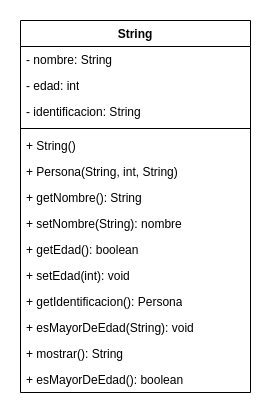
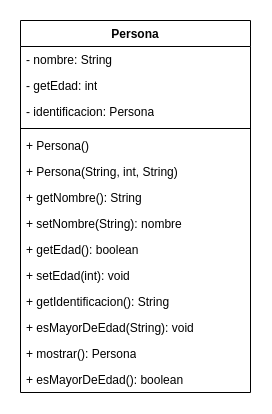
  <mxCell id="0" />
  <mxCell id="1" parent="0" />
- <mxCell id="2" value="String" style="swimlane;fontStyle=1;align=center;verticalAlign=top;childLayout=stackLayout;horizontal=1;startSize=26;horizontalStack=0;resizeParent=1;resizeParentMax=0;resizeLast=0;collapsible=1;marginBottom=0;whiteSpace=wrap;html=1;" parent="1" vertex="1"><mxGeometry x="20" y="20" width="230" height="372" as="geometry" /></mxCell>
+ <mxCell id="2" value="Persona" style="swimlane;fontStyle=1;align=center;verticalAlign=top;childLayout=stackLayout;horizontal=1;startSize=26;horizontalStack=0;resizeParent=1;resizeParentMax=0;resizeLast=0;collapsible=1;marginBottom=0;whiteSpace=wrap;html=1;" parent="1" vertex="1"><mxGeometry x="20" y="20" width="230" height="372" as="geometry" /></mxCell>
  <mxCell id="3" value="- nombre: String" style="text;strokeColor=none;fillColor=none;align=left;verticalAlign=top;spacingLeft=4;spacingRight=4;overflow=hidden;rotatable=0;points=[[0,0.5],[1,0.5]];portConstraint=eastwest;whiteSpace=wrap;html=1;" parent="2" vertex="1"><mxGeometry y="26" width="230" height="26" as="geometry" /></mxCell>
- <mxCell id="4" value="- edad: int" style="text;strokeColor=none;fillColor=none;align=left;verticalAlign=top;spacingLeft=4;spacingRight=4;overflow=hidden;rotatable=0;points=[[0,0.5],[1,0.5]];portConstraint=eastwest;whiteSpace=wrap;html=1;" parent="2" vertex="1"><mxGeometry y="52" width="230" height="26" as="geometry" /></mxCell>
- <mxCell id="5" value="- identificacion: String" style="text;strokeColor=none;fillColor=none;align=left;verticalAlign=top;spacingLeft=4;spacingRight=4;overflow=hidden;rotatable=0;points=[[0,0.5],[1,0.5]];portConstraint=eastwest;whiteSpace=wrap;html=1;" parent="2" vertex="1"><mxGeometry y="78" width="230" height="26" as="geometry" /></mxCell>
+ <mxCell id="4" value="- getEdad: int" style="text;strokeColor=none;fillColor=none;align=left;verticalAlign=top;spacingLeft=4;spacingRight=4;overflow=hidden;rotatable=0;points=[[0,0.5],[1,0.5]];portConstraint=eastwest;whiteSpace=wrap;html=1;" parent="2" vertex="1"><mxGeometry y="52" width="230" height="26" as="geometry" /></mxCell>
+ <mxCell id="5" value="- identificacion: Persona" style="text;strokeColor=none;fillColor=none;align=left;verticalAlign=top;spacingLeft=4;spacingRight=4;overflow=hidden;rotatable=0;points=[[0,0.5],[1,0.5]];portConstraint=eastwest;whiteSpace=wrap;html=1;" parent="2" vertex="1"><mxGeometry y="78" width="230" height="26" as="geometry" /></mxCell>
  <mxCell id="6" value="" style="line;strokeWidth=1;fillColor=none;align=left;verticalAlign=middle;spacingTop=-1;spacingLeft=3;spacingRight=3;rotatable=0;labelPosition=right;points=[];portConstraint=eastwest;strokeColor=inherit;" parent="2" vertex="1"><mxGeometry y="104" width="230" height="8" as="geometry" /></mxCell>
- <mxCell id="7" value="+ String()&lt;br&gt;" style="text;strokeColor=none;fillColor=none;align=left;verticalAlign=top;spacingLeft=4;spacingRight=4;overflow=hidden;rotatable=0;points=[[0,0.5],[1,0.5]];portConstraint=eastwest;whiteSpace=wrap;html=1;" parent="2" vertex="1"><mxGeometry y="112" width="230" height="26" as="geometry" /></mxCell>
+ <mxCell id="7" value="+ Persona()&lt;br&gt;" style="text;strokeColor=none;fillColor=none;align=left;verticalAlign=top;spacingLeft=4;spacingRight=4;overflow=hidden;rotatable=0;points=[[0,0.5],[1,0.5]];portConstraint=eastwest;whiteSpace=wrap;html=1;" parent="2" vertex="1"><mxGeometry y="112" width="230" height="26" as="geometry" /></mxCell>
  <mxCell id="8" value="+ Persona(String, int, String)" style="text;strokeColor=none;fillColor=none;align=left;verticalAlign=top;spacingLeft=4;spacingRight=4;overflow=hidden;rotatable=0;points=[[0,0.5],[1,0.5]];portConstraint=eastwest;whiteSpace=wrap;html=1;" parent="2" vertex="1"><mxGeometry y="138" width="230" height="26" as="geometry" /></mxCell>
  <mxCell id="9" value="+ getNombre(): String" style="text;strokeColor=none;fillColor=none;align=left;verticalAlign=top;spacingLeft=4;spacingRight=4;overflow=hidden;rotatable=0;points=[[0,0.5],[1,0.5]];portConstraint=eastwest;whiteSpace=wrap;html=1;" parent="2" vertex="1"><mxGeometry y="164" width="230" height="26" as="geometry" /></mxCell>
  <mxCell id="10" value="+ setNombre(String): nombre" style="text;strokeColor=none;fillColor=none;align=left;verticalAlign=top;spacingLeft=4;spacingRight=4;overflow=hidden;rotatable=0;points=[[0,0.5],[1,0.5]];portConstraint=eastwest;whiteSpace=wrap;html=1;" parent="2" vertex="1"><mxGeometry y="190" width="230" height="26" as="geometry" /></mxCell>
  <mxCell id="11" value="+ getEdad(): boolean" style="text;strokeColor=none;fillColor=none;align=left;verticalAlign=top;spacingLeft=4;spacingRight=4;overflow=hidden;rotatable=0;points=[[0,0.5],[1,0.5]];portConstraint=eastwest;whiteSpace=wrap;html=1;" parent="2" vertex="1"><mxGeometry y="216" width="230" height="26" as="geometry" /></mxCell>
  <mxCell id="12" value="+ setEdad(int): void" style="text;strokeColor=none;fillColor=none;align=left;verticalAlign=top;spacingLeft=4;spacingRight=4;overflow=hidden;rotatable=0;points=[[0,0.5],[1,0.5]];portConstraint=eastwest;whiteSpace=wrap;html=1;" parent="2" vertex="1"><mxGeometry y="242" width="230" height="26" as="geometry" /></mxCell>
- <mxCell id="13" value="+ getIdentificacion(): Persona" style="text;strokeColor=none;fillColor=none;align=left;verticalAlign=top;spacingLeft=4;spacingRight=4;overflow=hidden;rotatable=0;points=[[0,0.5],[1,0.5]];portConstraint=eastwest;whiteSpace=wrap;html=1;" parent="2" vertex="1"><mxGeometry y="268" width="230" height="26" as="geometry" /></mxCell>
+ <mxCell id="13" value="+ getIdentificacion(): String" style="text;strokeColor=none;fillColor=none;align=left;verticalAlign=top;spacingLeft=4;spacingRight=4;overflow=hidden;rotatable=0;points=[[0,0.5],[1,0.5]];portConstraint=eastwest;whiteSpace=wrap;html=1;" parent="2" vertex="1"><mxGeometry y="268" width="230" height="26" as="geometry" /></mxCell>
  <mxCell id="14" value="+ esMayorDeEdad(String): void" style="text;strokeColor=none;fillColor=none;align=left;verticalAlign=top;spacingLeft=4;spacingRight=4;overflow=hidden;rotatable=0;points=[[0,0.5],[1,0.5]];portConstraint=eastwest;whiteSpace=wrap;html=1;" parent="2" vertex="1"><mxGeometry y="294" width="230" height="26" as="geometry" /></mxCell>
- <mxCell id="15" value="+ mostrar(): String" style="text;strokeColor=none;fillColor=none;align=left;verticalAlign=top;spacingLeft=4;spacingRight=4;overflow=hidden;rotatable=0;points=[[0,0.5],[1,0.5]];portConstraint=eastwest;whiteSpace=wrap;html=1;" parent="2" vertex="1"><mxGeometry y="320" width="230" height="26" as="geometry" /></mxCell>
+ <mxCell id="15" value="+ mostrar(): Persona" style="text;strokeColor=none;fillColor=none;align=left;verticalAlign=top;spacingLeft=4;spacingRight=4;overflow=hidden;rotatable=0;points=[[0,0.5],[1,0.5]];portConstraint=eastwest;whiteSpace=wrap;html=1;" parent="2" vertex="1"><mxGeometry y="320" width="230" height="26" as="geometry" /></mxCell>
  <mxCell id="16" value="+ esMayorDeEdad(): boolean" style="text;strokeColor=none;fillColor=none;align=left;verticalAlign=top;spacingLeft=4;spacingRight=4;overflow=hidden;rotatable=0;points=[[0,0.5],[1,0.5]];portConstraint=eastwest;whiteSpace=wrap;html=1;" parent="2" vertex="1"><mxGeometry y="346" width="230" height="26" as="geometry" /></mxCell>
